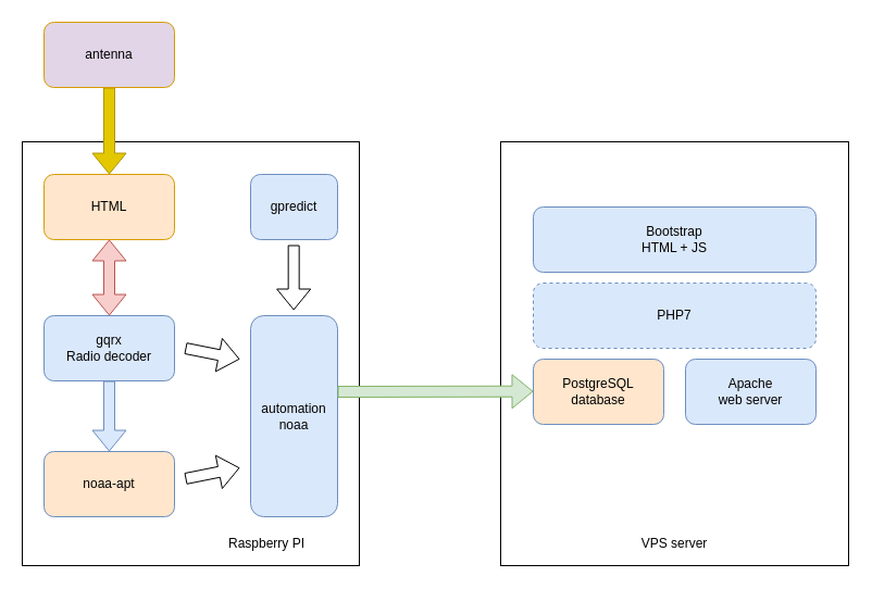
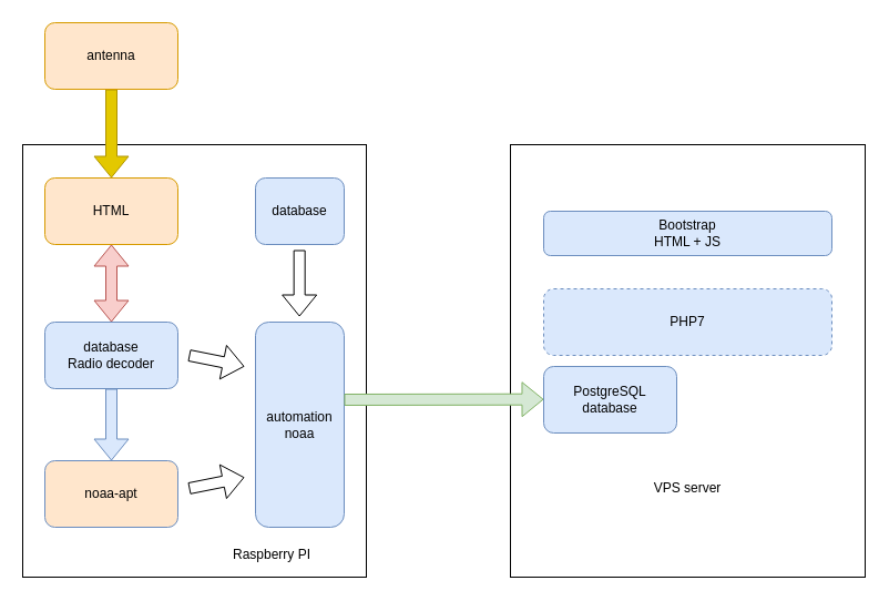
  <mxCell id="0" />
  <mxCell id="1" parent="0" />
  <mxCell id="2" value="" style="rounded=0;whiteSpace=wrap;html=1;" vertex="1" parent="1"><mxGeometry x="460" y="130" width="320" height="390" as="geometry" /></mxCell>
  <mxCell id="3" value="" style="rounded=0;whiteSpace=wrap;html=1;" vertex="1" parent="1"><mxGeometry x="20" y="130" width="310" height="390" as="geometry" /></mxCell>
- <mxCell id="4" value="&lt;div&gt;PostgreSQL&lt;/div&gt;&lt;div&gt;database&lt;br&gt;&lt;/div&gt;" style="rounded=1;whiteSpace=wrap;html=1;fillColor=#ffe6cc;strokeColor=#6c8ebf;" vertex="1" parent="1"><mxGeometry x="490" y="330" width="120" height="60" as="geometry" /></mxCell>
- <mxCell id="5" value="&lt;div&gt;Apache&lt;/div&gt;&lt;div&gt;web server&lt;br&gt;&lt;/div&gt;" style="rounded=1;whiteSpace=wrap;html=1;fillColor=#dae8fc;strokeColor=#6c8ebf;" vertex="1" parent="1"><mxGeometry x="630" y="330" width="120" height="60" as="geometry" /></mxCell>
- <mxCell id="6" value="&lt;div&gt;Bootstrap&lt;/div&gt;&lt;div&gt;HTML + JS&lt;br&gt;&lt;/div&gt;" style="rounded=1;whiteSpace=wrap;html=1;fillColor=#dae8fc;strokeColor=#6c8ebf;" vertex="1" parent="1"><mxGeometry x="490" y="190" width="260" height="60" as="geometry" /></mxCell>
+ <mxCell id="4" value="&lt;div&gt;PostgreSQL&lt;/div&gt;&lt;div&gt;database&lt;br&gt;&lt;/div&gt;" style="rounded=1;whiteSpace=wrap;html=1;fillColor=#dae8fc;strokeColor=#6c8ebf;" vertex="1" parent="1"><mxGeometry x="490" y="330" width="120" height="60" as="geometry" /></mxCell>
+ <mxCell id="6" value="&lt;div&gt;Bootstrap&lt;/div&gt;&lt;div&gt;HTML + JS&lt;br&gt;&lt;/div&gt;" style="rounded=1;whiteSpace=wrap;html=1;fillColor=#dae8fc;strokeColor=#6c8ebf;" vertex="1" parent="1"><mxGeometry x="490" y="190" width="260" height="40" as="geometry" /></mxCell>
  <mxCell id="7" value="PHP7" style="rounded=1;whiteSpace=wrap;html=1;fillColor=#dae8fc;strokeColor=#6c8ebf;dashed=1;" vertex="1" parent="1"><mxGeometry x="490" y="260" width="260" height="60" as="geometry" /></mxCell>
  <mxCell id="8" value="HTML" style="rounded=1;whiteSpace=wrap;html=1;fillColor=#ffe6cc;strokeColor=#d79b00;" vertex="1" parent="1"><mxGeometry x="40" y="160" width="120" height="60" as="geometry" /></mxCell>
- <mxCell id="9" value="gpredict" style="rounded=1;whiteSpace=wrap;html=1;fillColor=#dae8fc;strokeColor=#6c8ebf;" vertex="1" parent="1"><mxGeometry x="230" y="160" width="80" height="60" as="geometry" /></mxCell>
+ <mxCell id="9" value="database" style="rounded=1;whiteSpace=wrap;html=1;fillColor=#dae8fc;strokeColor=#6c8ebf;" vertex="1" parent="1"><mxGeometry x="230" y="160" width="80" height="60" as="geometry" /></mxCell>
  <mxCell id="10" value="&lt;div&gt;noaa-apt&lt;/div&gt;" style="rounded=1;whiteSpace=wrap;html=1;fillColor=#ffe6cc;strokeColor=#6c8ebf;" vertex="1" parent="1"><mxGeometry x="40" y="415" width="120" height="60" as="geometry" /></mxCell>
- <mxCell id="11" value="&lt;div&gt;gqrx&lt;/div&gt;&lt;div&gt;Radio decoder&lt;br&gt;&lt;/div&gt;" style="rounded=1;whiteSpace=wrap;html=1;fillColor=#dae8fc;strokeColor=#6c8ebf;" vertex="1" parent="1"><mxGeometry x="40" y="290" width="120" height="60" as="geometry" /></mxCell>
+ <mxCell id="11" value="&lt;div&gt;database&lt;/div&gt;&lt;div&gt;Radio decoder&lt;br&gt;&lt;/div&gt;" style="rounded=1;whiteSpace=wrap;html=1;fillColor=#dae8fc;strokeColor=#6c8ebf;" vertex="1" parent="1"><mxGeometry x="40" y="290" width="120" height="60" as="geometry" /></mxCell>
  <mxCell id="12" value="&lt;div&gt;automation&lt;/div&gt;&lt;div&gt;noaa&lt;br&gt;&lt;/div&gt;" style="rounded=1;whiteSpace=wrap;html=1;fillColor=#dae8fc;strokeColor=#6c8ebf;" vertex="1" parent="1"><mxGeometry x="230" y="290" width="80" height="185" as="geometry" /></mxCell>
  <mxCell id="13" value="Raspberry PI" style="text;html=1;strokeColor=none;fillColor=none;align=center;verticalAlign=middle;whiteSpace=wrap;rounded=0;" vertex="1" parent="1"><mxGeometry x="190" y="490" width="110" height="20" as="geometry" /></mxCell>
- <mxCell id="14" value="VPS server" style="text;html=1;strokeColor=none;fillColor=none;align=center;verticalAlign=middle;whiteSpace=wrap;rounded=0;" vertex="1" parent="1"><mxGeometry x="565" y="490" width="110" height="20" as="geometry" /></mxCell>
+ <mxCell id="14" value="VPS server" style="text;html=1;strokeColor=none;fillColor=none;align=center;verticalAlign=middle;whiteSpace=wrap;rounded=0;" vertex="1" parent="1"><mxGeometry x="565" y="430" width="110" height="20" as="geometry" /></mxCell>
  <mxCell id="15" value="" style="shape=flexArrow;endArrow=classic;html=1;fillColor=#d5e8d4;strokeColor=#82b366;" edge="1" parent="1"><mxGeometry width="50" height="50" relative="1" as="geometry"><mxPoint x="310" y="360" as="sourcePoint" /><mxPoint x="490" y="359.67" as="targetPoint" /></mxGeometry></mxCell>
  <mxCell id="16" value="" style="shape=flexArrow;endArrow=classic;startArrow=classic;html=1;fillColor=#f8cecc;strokeColor=#b85450;" edge="1" parent="1" source="11" target="8"><mxGeometry width="50" height="50" relative="1" as="geometry"><mxPoint x="70" y="600" as="sourcePoint" /><mxPoint x="70" y="550" as="targetPoint" /></mxGeometry></mxCell>
  <mxCell id="17" value="" style="shape=flexArrow;endArrow=classic;html=1;exitX=0.5;exitY=1;exitDx=0;exitDy=0;fillColor=#dae8fc;strokeColor=#6c8ebf;" edge="1" parent="1" source="11" target="10"><mxGeometry width="50" height="50" relative="1" as="geometry"><mxPoint x="80" y="400" as="sourcePoint" /><mxPoint x="130" y="350" as="targetPoint" /></mxGeometry></mxCell>
  <mxCell id="18" value="" style="shape=flexArrow;endArrow=classic;html=1;entryX=0.5;entryY=0;entryDx=0;entryDy=0;fillColor=#e3c800;strokeColor=#B09500;" edge="1" parent="1" target="8"><mxGeometry width="50" height="50" relative="1" as="geometry"><mxPoint x="100" y="80" as="sourcePoint" /><mxPoint x="70" y="540" as="targetPoint" /></mxGeometry></mxCell>
- <mxCell id="19" value="antenna" style="rounded=1;whiteSpace=wrap;html=1;fillColor=#e1d5e7;strokeColor=#d79b00;" vertex="1" parent="1"><mxGeometry x="40" y="20" width="120" height="60" as="geometry" /></mxCell>
+ <mxCell id="19" value="antenna" style="rounded=1;whiteSpace=wrap;html=1;fillColor=#ffe6cc;strokeColor=#d79b00;" vertex="1" parent="1"><mxGeometry x="40" y="20" width="120" height="60" as="geometry" /></mxCell>
  <mxCell id="20" value="" style="shape=flexArrow;endArrow=classic;html=1;" edge="1" parent="1"><mxGeometry width="50" height="50" relative="1" as="geometry"><mxPoint x="170" y="440" as="sourcePoint" /><mxPoint x="220" y="430" as="targetPoint" /></mxGeometry></mxCell>
  <mxCell id="21" value="" style="shape=flexArrow;endArrow=classic;html=1;" edge="1" parent="1"><mxGeometry width="50" height="50" relative="1" as="geometry"><mxPoint x="170" y="320" as="sourcePoint" /><mxPoint x="220" y="330" as="targetPoint" /></mxGeometry></mxCell>
  <mxCell id="22" value="" style="shape=flexArrow;endArrow=classic;html=1;" edge="1" parent="1"><mxGeometry width="50" height="50" relative="1" as="geometry"><mxPoint x="269.67" y="225" as="sourcePoint" /><mxPoint x="269.67" y="285" as="targetPoint" /></mxGeometry></mxCell>
